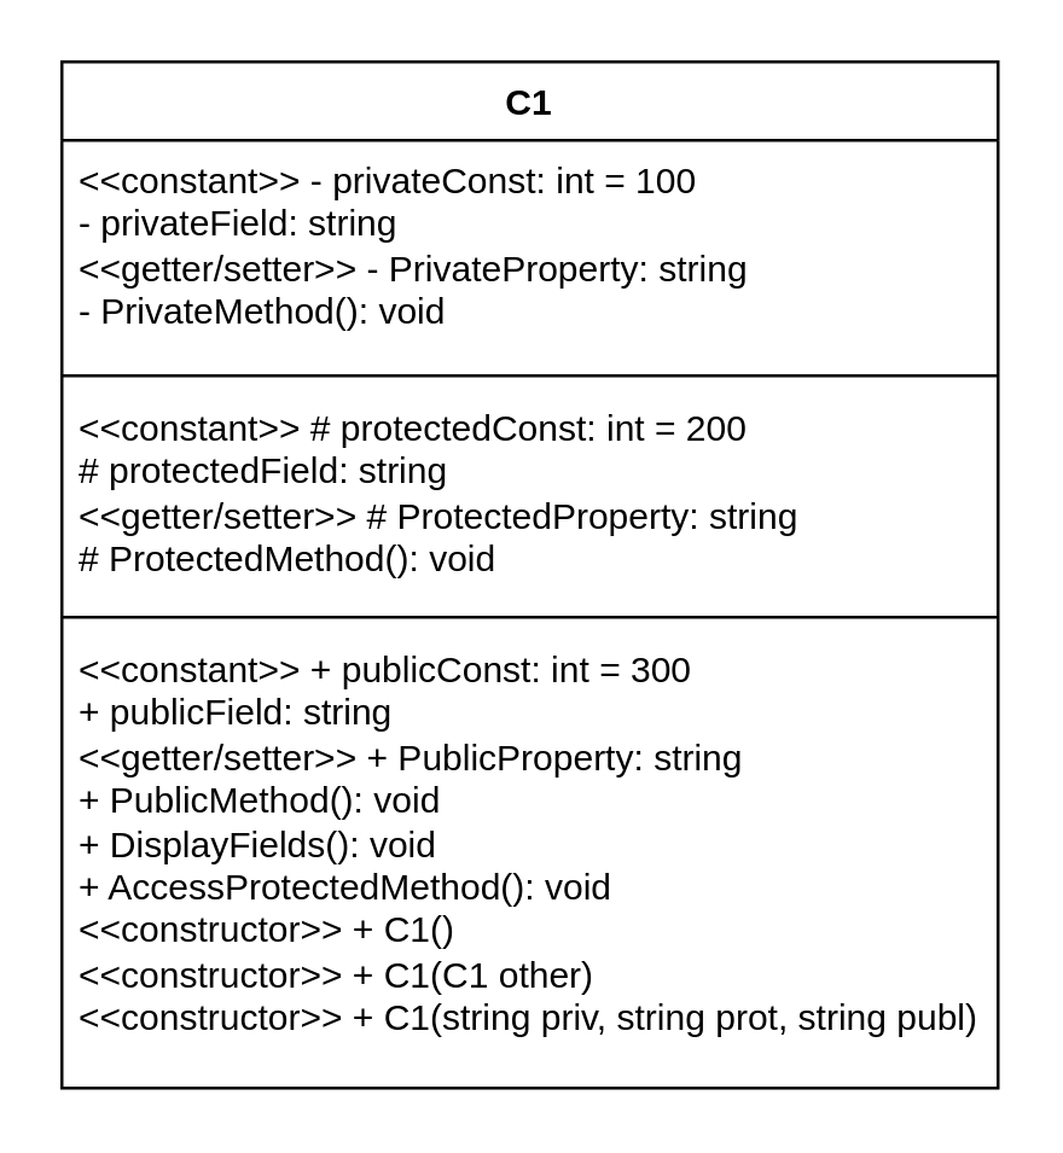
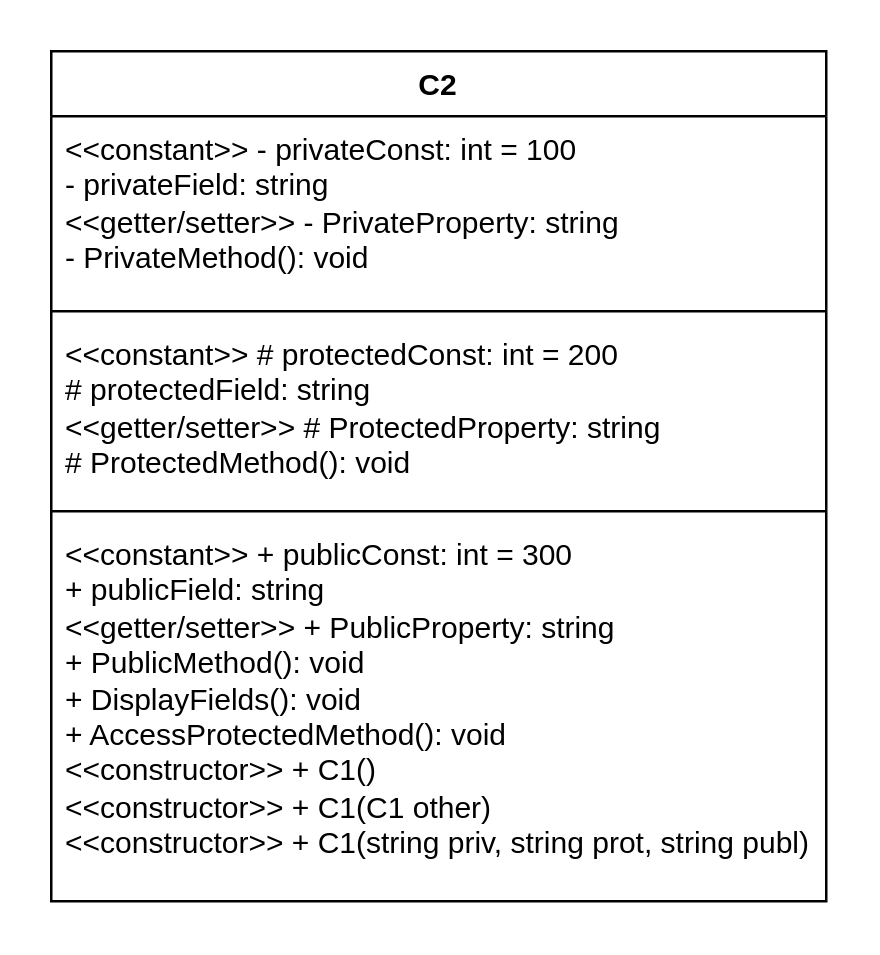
  <mxCell id="0" />
  <mxCell id="1" parent="0" />
- <mxCell id="2" value="C1&lt;div&gt;&lt;br&gt;&lt;/div&gt;" style="swimlane;fontStyle=1;align=center;verticalAlign=top;childLayout=stackLayout;horizontal=1;startSize=26;horizontalStack=0;resizeParent=1;resizeParentMax=0;resizeLast=0;collapsible=1;marginBottom=0;whiteSpace=wrap;html=1;movable=1;resizable=1;rotatable=1;deletable=1;editable=1;locked=0;connectable=1;" vertex="1" parent="1"><mxGeometry x="20" y="20" width="310" height="340" as="geometry"><mxRectangle x="260" y="120" width="60" height="40" as="alternateBounds" /></mxGeometry></mxCell>
+ <mxCell id="2" value="C2&lt;div&gt;&lt;br&gt;&lt;/div&gt;" style="swimlane;fontStyle=1;align=center;verticalAlign=top;childLayout=stackLayout;horizontal=1;startSize=26;horizontalStack=0;resizeParent=1;resizeParentMax=0;resizeLast=0;collapsible=1;marginBottom=0;whiteSpace=wrap;html=1;movable=1;resizable=1;rotatable=1;deletable=1;editable=1;locked=0;connectable=1;" vertex="1" parent="1"><mxGeometry x="20" y="20" width="310" height="340" as="geometry"><mxRectangle x="260" y="120" width="60" height="40" as="alternateBounds" /></mxGeometry></mxCell>
  <mxCell id="3" value="&amp;lt;&amp;lt;constant&amp;gt;&amp;gt; - privateConst: int = 100&amp;nbsp;&lt;br&gt;- privateField: string&lt;br&gt;&amp;lt;&amp;lt;getter/setter&amp;gt;&amp;gt; - PrivateProperty: string&amp;nbsp;&lt;br&gt;- PrivateMethod(): void" style="text;strokeColor=none;fillColor=none;align=left;verticalAlign=top;spacingLeft=4;spacingRight=4;overflow=hidden;rotatable=0;points=[[0,0.5],[1,0.5]];portConstraint=eastwest;whiteSpace=wrap;html=1;" vertex="1" parent="2"><mxGeometry y="26" width="310" height="74" as="geometry" /></mxCell>
  <mxCell id="4" value="" style="line;strokeWidth=1;fillColor=none;align=left;verticalAlign=middle;spacingTop=-1;spacingLeft=3;spacingRight=3;rotatable=0;labelPosition=right;points=[];portConstraint=eastwest;strokeColor=inherit;" vertex="1" parent="2"><mxGeometry y="100" width="310" height="8" as="geometry" /></mxCell>
  <mxCell id="5" value="&amp;lt;&amp;lt;constant&amp;gt;&amp;gt; # protectedConst: int = 200&lt;br&gt;# protectedField: string&lt;br&gt;&amp;lt;&amp;lt;getter/setter&amp;gt;&amp;gt; # ProtectedProperty: string&lt;br&gt;# ProtectedMethod(): void" style="text;strokeColor=none;fillColor=none;align=left;verticalAlign=top;spacingLeft=4;spacingRight=4;overflow=hidden;rotatable=0;points=[[0,0.5],[1,0.5]];portConstraint=eastwest;whiteSpace=wrap;html=1;" vertex="1" parent="2"><mxGeometry y="108" width="310" height="72" as="geometry" /></mxCell>
  <mxCell id="6" value="" style="line;strokeWidth=1;fillColor=none;align=left;verticalAlign=middle;spacingTop=-1;spacingLeft=3;spacingRight=3;rotatable=0;labelPosition=right;points=[];portConstraint=eastwest;strokeColor=inherit;fontFamily=Helvetica;fontSize=12;fontColor=default;fontStyle=1;" vertex="1" parent="2"><mxGeometry y="180" width="310" height="8" as="geometry" /></mxCell>
  <mxCell id="7" value="&lt;div style=&quot;&quot;&gt;&lt;span style=&quot;background-color: initial;&quot;&gt;&amp;lt;&amp;lt;constant&amp;gt;&amp;gt;&amp;nbsp;&lt;/span&gt;&lt;span style=&quot;background-color: initial;&quot;&gt;+ publicConst: int = 300&lt;br&gt;+ publicField: string&lt;br&gt;&lt;/span&gt;&lt;span style=&quot;&quot;&gt;&amp;lt;&amp;lt;getter/setter&amp;gt;&amp;gt;&amp;nbsp;&lt;/span&gt;&lt;span style=&quot;background-color: initial;&quot;&gt;+ PublicProperty: string&lt;br&gt;+ PublicMethod(): void&lt;br&gt;+ DisplayFields(): void&lt;br&gt;+ AccessProtectedMethod(): void&lt;br&gt;&lt;/span&gt;&amp;lt;&amp;lt;constructor&amp;gt;&amp;gt;&amp;nbsp;&lt;span style=&quot;background-color: initial;&quot;&gt;+ C1()&lt;br&gt;&lt;/span&gt;&amp;lt;&amp;lt;constructor&amp;gt;&amp;gt;&amp;nbsp;&lt;span style=&quot;background-color: initial;&quot;&gt;+ C1(C1 other)&amp;nbsp;&lt;br&gt;&lt;/span&gt;&amp;lt;&amp;lt;constructor&amp;gt;&amp;gt;&amp;nbsp;&lt;span style=&quot;background-color: initial;&quot;&gt;+ C1(string priv, string prot, string publ)&lt;/span&gt;&lt;/div&gt;" style="text;strokeColor=none;fillColor=none;align=left;verticalAlign=top;spacingLeft=4;spacingRight=4;overflow=hidden;rotatable=0;points=[[0,0.5],[1,0.5]];portConstraint=eastwest;whiteSpace=wrap;html=1;fontFamily=Helvetica;fontSize=12;fontColor=default;fontStyle=0;" vertex="1" parent="2"><mxGeometry y="188" width="310" height="152" as="geometry" /></mxCell>
